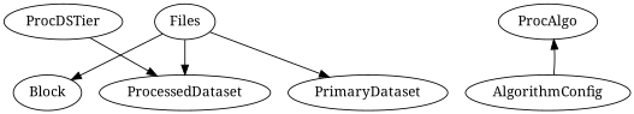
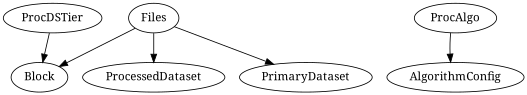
  digraph {
    fontname="Noto Serif"
    node [fontname="Noto Serif"]
    edge [fontname="Noto Serif"]
    Files
    ProcessedDataset
    Block
    PrimaryDataset
    ProcAlgo
    AlgorithmConfig
    ProcDSTier
    Files -> ProcessedDataset
    Files -> Block
    Files -> PrimaryDataset
-   AlgorithmConfig -> ProcAlgo
-   ProcDSTier -> ProcessedDataset
+   ProcAlgo -> AlgorithmConfig
+   ProcDSTier -> Block
  }
